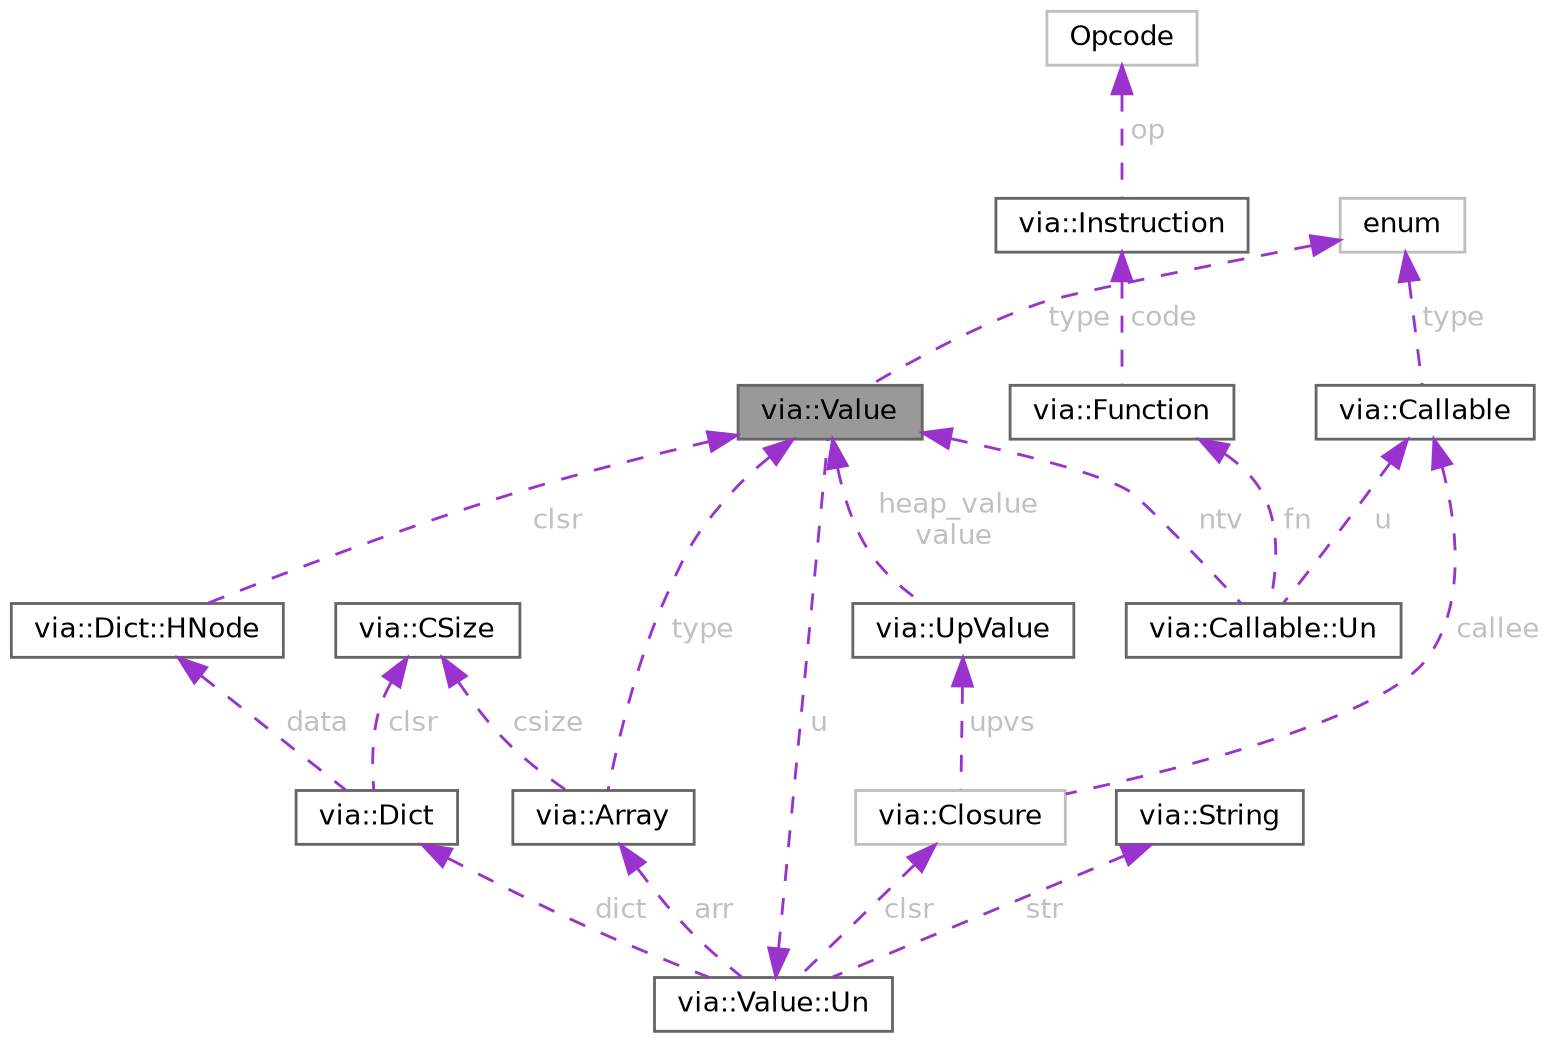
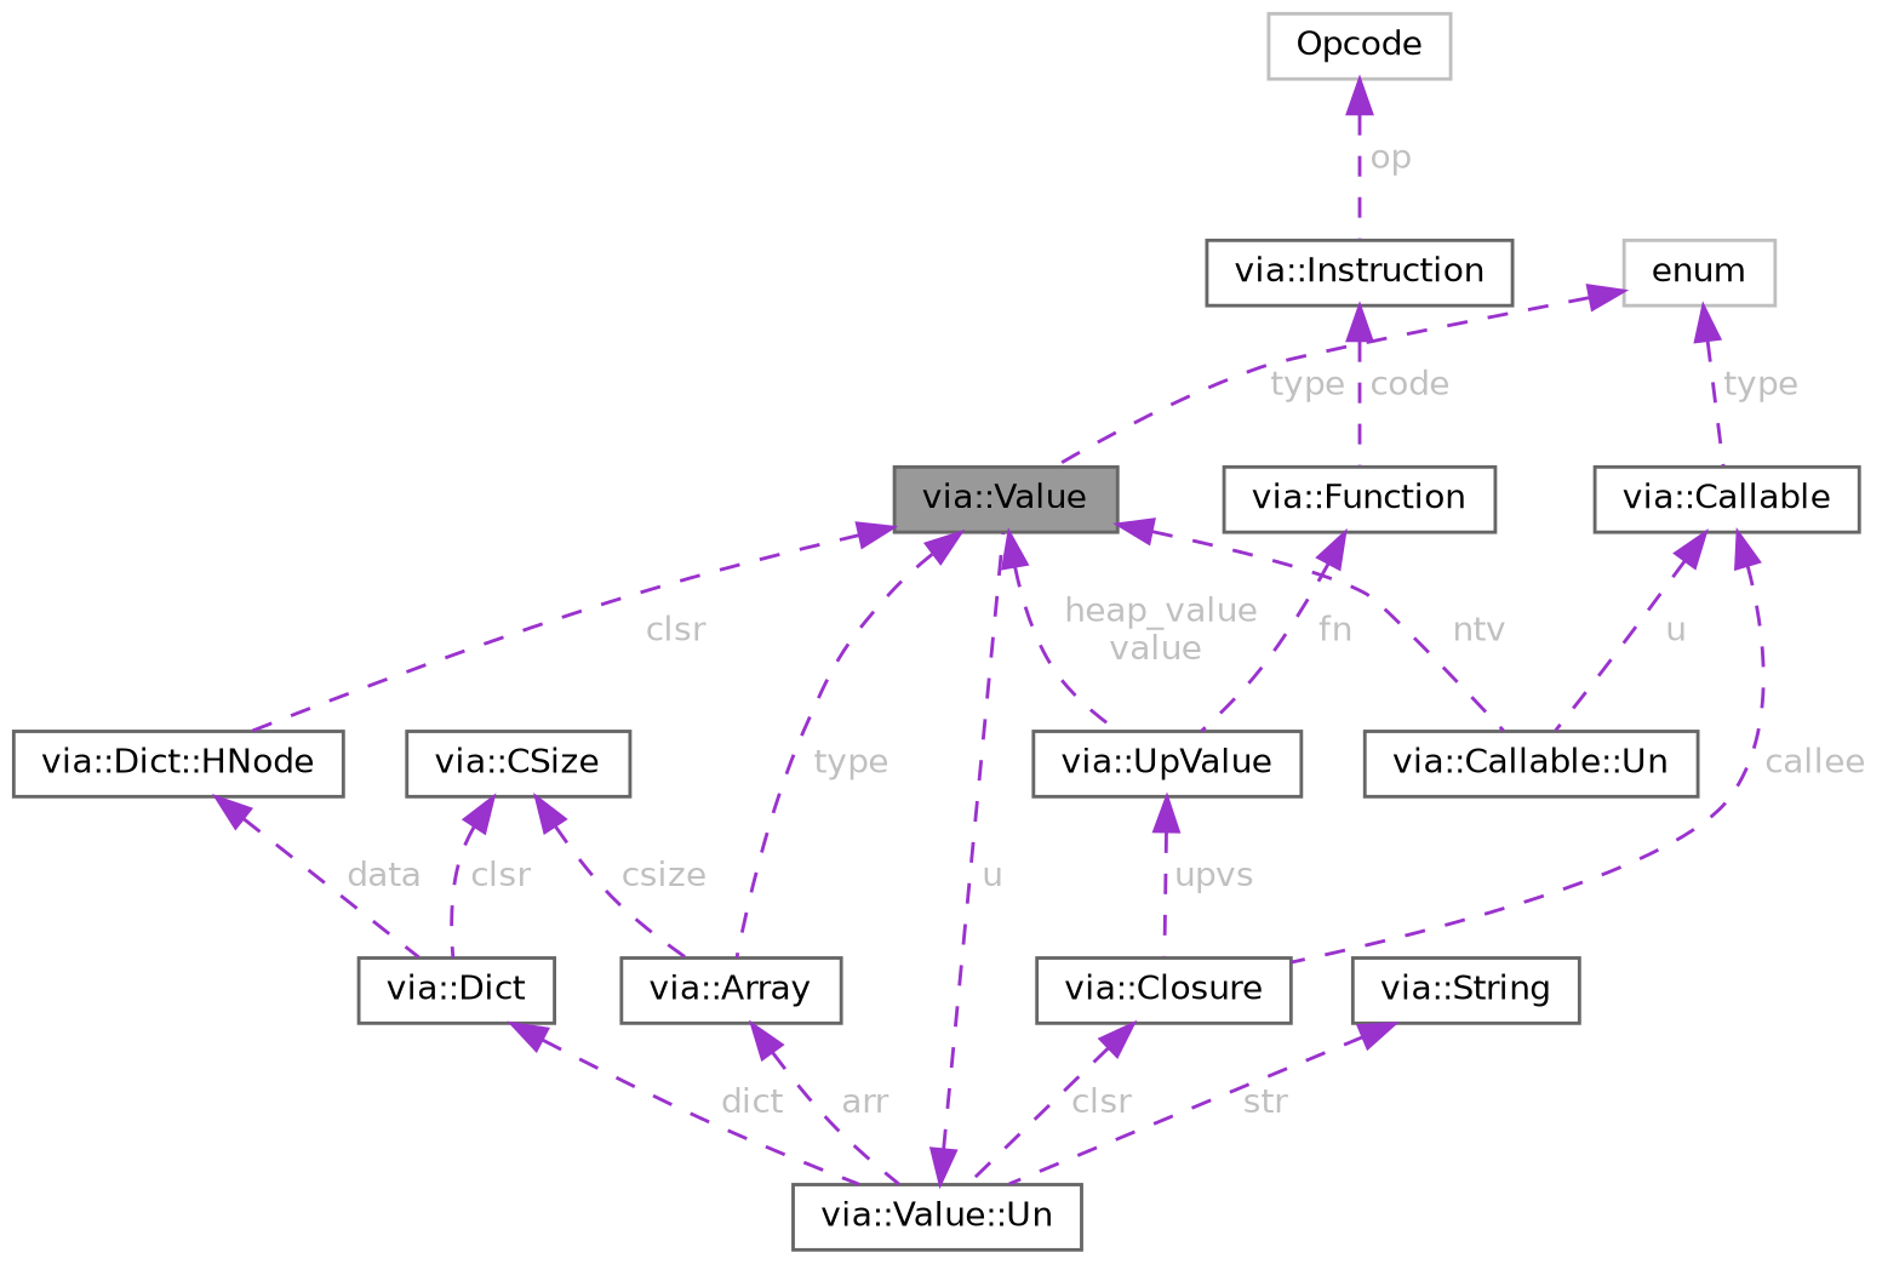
  digraph {
    node [color=gray40 fillcolor=white fontname=Helvetica fontsize=10 shape=box style=filled]
    edge [color=darkorchid3 dir=back fontcolor=grey fontname=Helvetica fontsize=10 labelfontname=Helvetica labelfontsize=10 style=dashed]
    n1 [fillcolor=grey60 fontcolor=black height=0.2 label="via::Value" width=0.4]
    n2 [height=0.2 label="via::Array" width=0.4]
    n3 [height=0.2 label="via::Dict::HNode" width=0.4]
    n4 [height=0.2 label="via::Callable::Un" width=0.4]
    n5 [height=0.2 label="via::UpValue" width=0.4]
    n6 [height=0.2 label="via::Value::Un" width=0.4]
    n7 [height=0.2 label="via::Dict" width=0.4]
-   n8 [color=grey75 height=0.2 label="via::Closure" width=0.4]
+   n8 [height=0.2 label="via::Closure" width=0.4]
    n9 [color=grey75 height=0.2 label=enum width=0.4]
    n10 [height=0.2 label="via::Callable" width=0.4]
    n11 [height=0.2 label="via::String" width=0.4]
    n12 [height=0.2 label="via::CSize" width=0.4]
    n13 [height=0.2 label="via::Function" width=0.4]
    n14 [height=0.2 label="via::Instruction" width=0.4]
    n15 [color=grey75 height=0.2 label=Opcode width=0.4]
    n1 -> n2 [label=" type"]
    n1 -> n3 [label=" clsr"]
    n1 -> n4 [label=" ntv"]
    n1 -> n5 [label=" heap_value\nvalue"]
    n2 -> n6 [label=" arr"]
    n3 -> n7 [label=" data"]
    n5 -> n8 [label=" upvs"]
    n6 -> n1 [label=" u"]
    n7 -> n6 [label=" dict"]
    n8 -> n6 [label=" clsr"]
    n9 -> n1 [label=" type"]
    n9 -> n10 [label=" type"]
    n10 -> n4 [label=" u"]
    n10 -> n8 [label=" callee"]
    n11 -> n6 [label=" str"]
    n12 -> n2 [label=" csize"]
    n12 -> n7 [label=" clsr"]
-   n13 -> n4 [label=" fn"]
+   n13 -> n5 [label=" fn"]
    n14 -> n13 [label=" code"]
    n15 -> n14 [label=" op"]
  }
